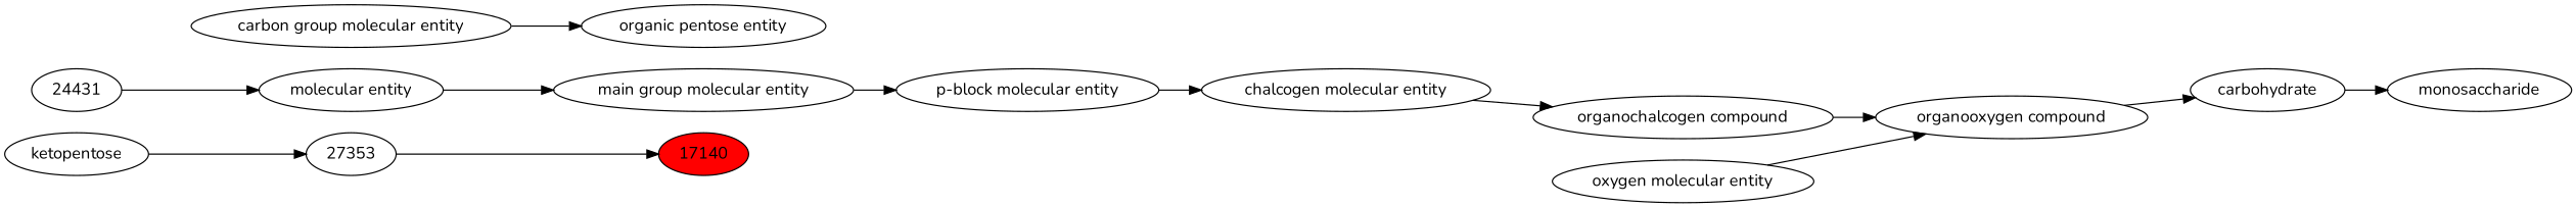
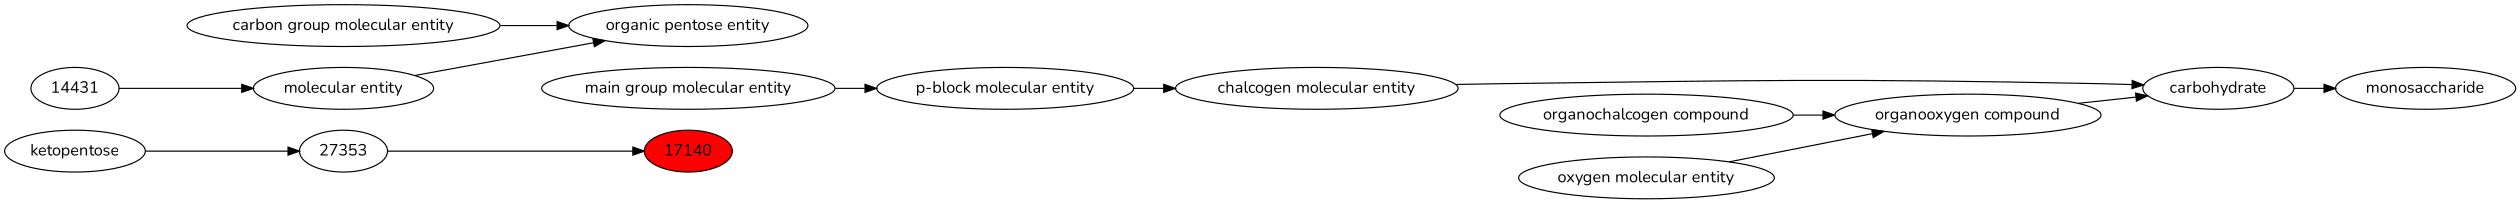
  digraph {
    fontname=Nunito
    rankdir=LR
    node [fontname=Nunito]
    edge [fontname=Nunito]
    n1 [fillcolor=red label=17140 style=filled]
    n2 [label=27353]
    n3 [label=ketopentose]
    n4 [label=monosaccharide]
    n5 [label=carbohydrate]
    n6 [label="organooxygen compound"]
    n7 [label="organochalcogen compound"]
    n8 [label="oxygen molecular entity"]
    n9 [label="chalcogen molecular entity"]
    n10 [label="organic pentose entity"]
    n11 [label="p-block molecular entity"]
    n12 [label="carbon group molecular entity"]
    n13 [label="main group molecular entity"]
    n14 [label="molecular entity"]
-   n15 [label=24431]
+   n15 [label=14431]
    n2 -> n1
    n3 -> n2
    n5 -> n4
    n6 -> n5
    n7 -> n6
    n8 -> n6
-   n9 -> n7
+   n9 -> n5
    n11 -> n9
    n12 -> n10
    n13 -> n11
-   n14 -> n13
+   n14 -> n10
    n15 -> n14
  }
